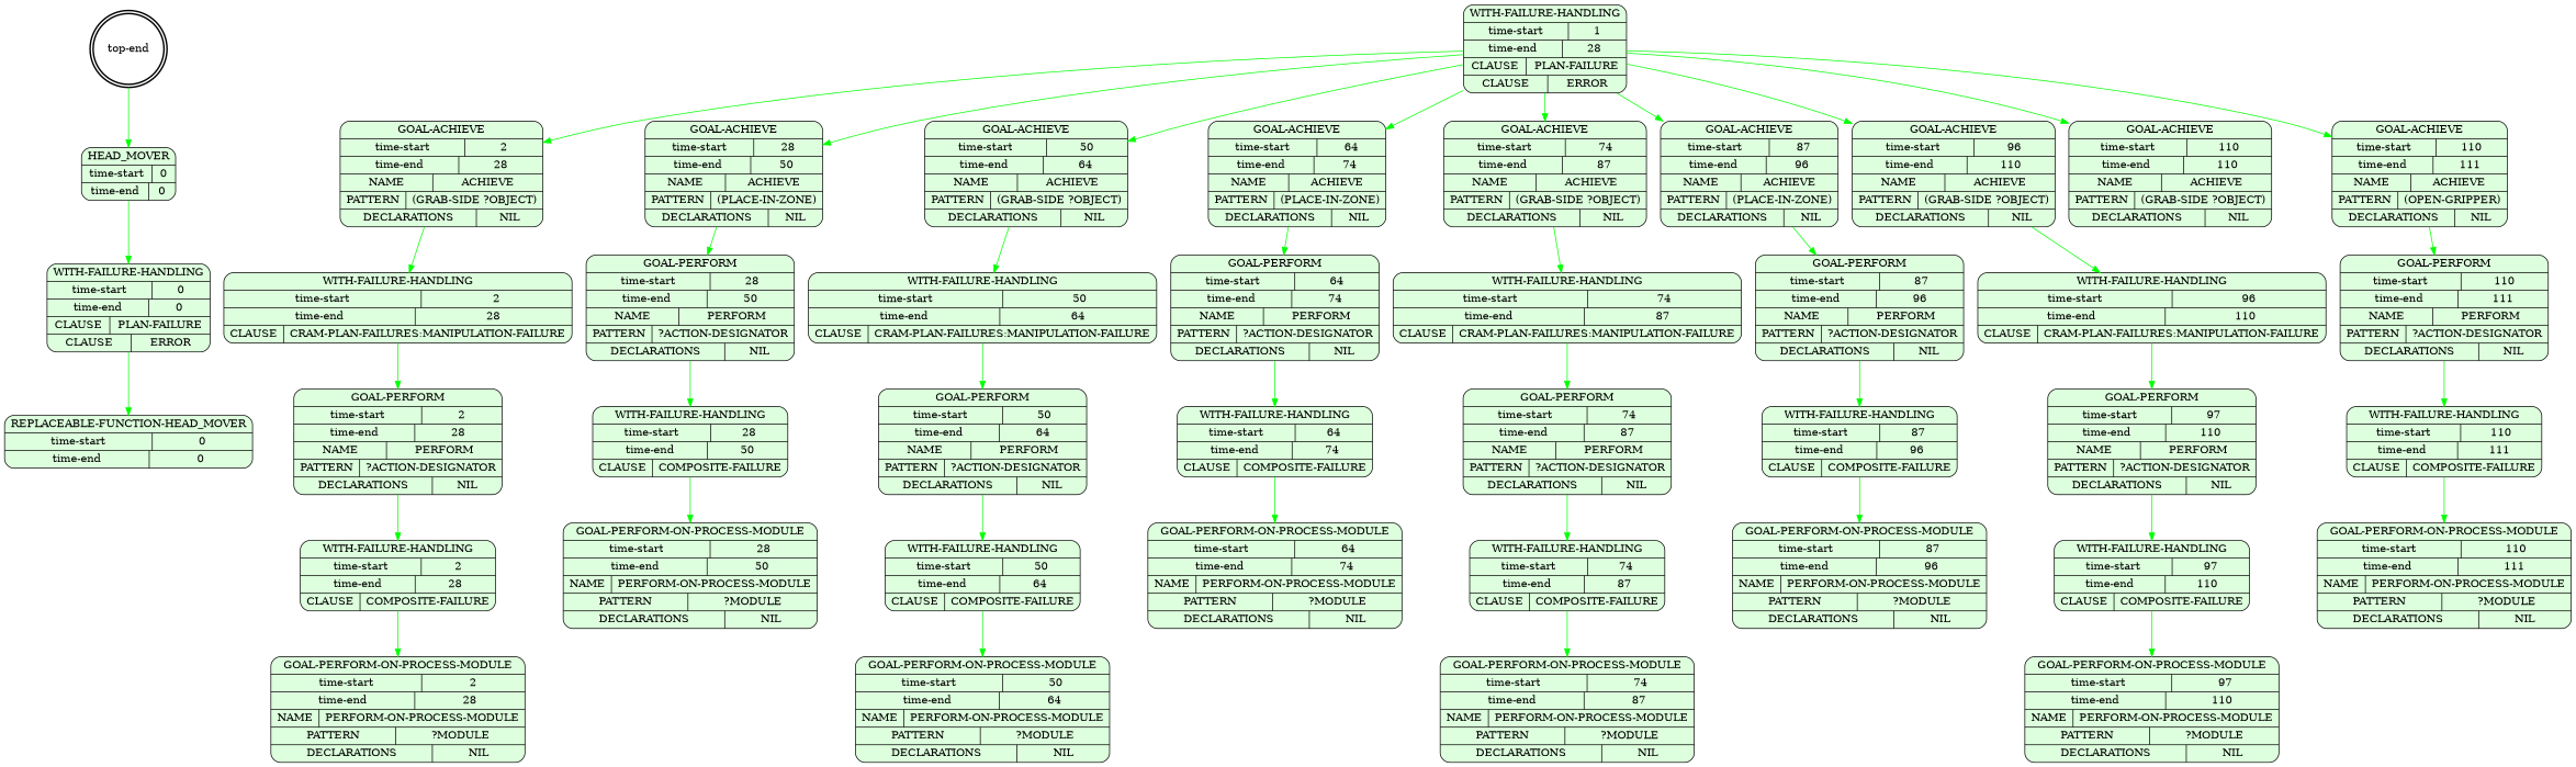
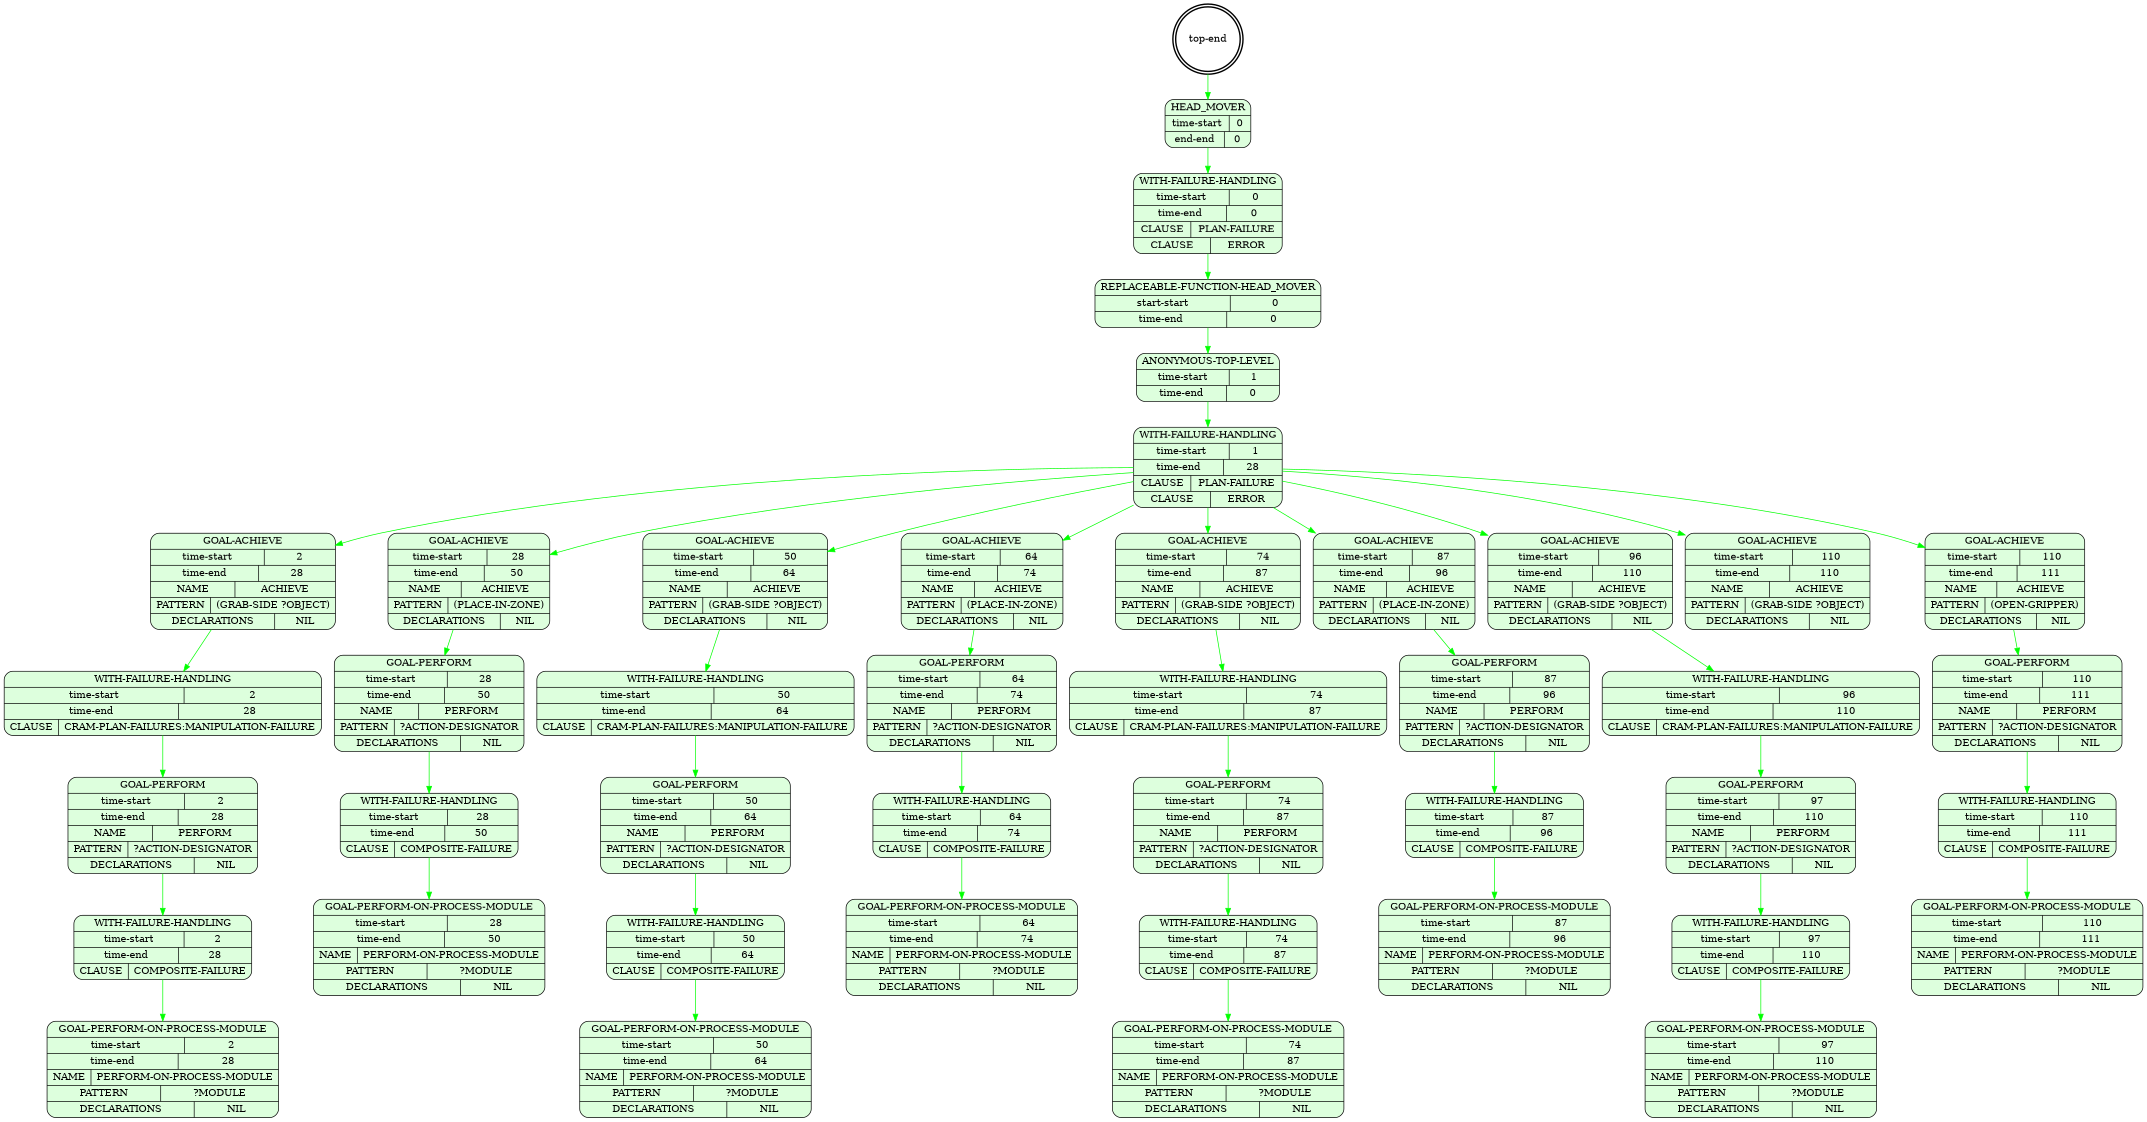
  digraph {
    node [shape=Mrecord style=filled fillcolor="#ddffdd"]
    edge [color=green]
    n1 [label="top-end" shape=doublecircle style=bold fillcolor=""]
-   n2 [label="{HEAD_MOVER|{time-start | 0}|{time-end | 0}}"]
+   n2 [label="{HEAD_MOVER|{time-start | 0}|{end-end | 0}}"]
    n3 [label="{WITH-FAILURE-HANDLING|{time-start | 0}|{time-end | 0}|{CLAUSE | PLAN-FAILURE}|{CLAUSE | ERROR}}"]
-   n4 [label="{REPLACEABLE-FUNCTION-HEAD_MOVER|{time-start | 0}|{time-end | 0}}"]
+   n4 [label="{REPLACEABLE-FUNCTION-HEAD_MOVER|{start-start | 0}|{time-end | 0}}"]
+   n5 [label="{ANONYMOUS-TOP-LEVEL|{time-start | 1}|{time-end | 0}}"]
    n6 [label="{WITH-FAILURE-HANDLING|{time-start | 1}|{time-end | 28}|{CLAUSE | PLAN-FAILURE}|{CLAUSE | ERROR}}"]
    n7 [label="{GOAL-ACHIEVE|{time-start | 2}|{time-end | 28}|{NAME | ACHIEVE}|{PATTERN | (GRAB-SIDE ?OBJECT)}|{DECLARATIONS | NIL}}"]
    n8 [label="{GOAL-ACHIEVE|{time-start | 28}|{time-end | 50}|{NAME | ACHIEVE}|{PATTERN | (PLACE-IN-ZONE)}|{DECLARATIONS | NIL}}"]
    n9 [label="{GOAL-ACHIEVE|{time-start | 50}|{time-end | 64}|{NAME | ACHIEVE}|{PATTERN | (GRAB-SIDE ?OBJECT)}|{DECLARATIONS | NIL}}"]
    n10 [label="{GOAL-ACHIEVE|{time-start | 64}|{time-end | 74}|{NAME | ACHIEVE}|{PATTERN | (PLACE-IN-ZONE)}|{DECLARATIONS | NIL}}"]
    n11 [label="{GOAL-ACHIEVE|{time-start | 74}|{time-end | 87}|{NAME | ACHIEVE}|{PATTERN | (GRAB-SIDE ?OBJECT)}|{DECLARATIONS | NIL}}"]
    n12 [label="{GOAL-ACHIEVE|{time-start | 87}|{time-end | 96}|{NAME | ACHIEVE}|{PATTERN | (PLACE-IN-ZONE)}|{DECLARATIONS | NIL}}"]
    n13 [label="{GOAL-ACHIEVE|{time-start | 96}|{time-end | 110}|{NAME | ACHIEVE}|{PATTERN | (GRAB-SIDE ?OBJECT)}|{DECLARATIONS | NIL}}"]
    n14 [label="{GOAL-ACHIEVE|{time-start | 110}|{time-end | 110}|{NAME | ACHIEVE}|{PATTERN | (GRAB-SIDE ?OBJECT)}|{DECLARATIONS | NIL}}"]
    n15 [label="{GOAL-ACHIEVE|{time-start | 110}|{time-end | 111}|{NAME | ACHIEVE}|{PATTERN | (OPEN-GRIPPER)}|{DECLARATIONS | NIL}}"]
    n16 [label="{WITH-FAILURE-HANDLING|{time-start | 2}|{time-end | 28}|{CLAUSE | CRAM-PLAN-FAILURES:MANIPULATION-FAILURE}}"]
    n17 [label="{GOAL-PERFORM|{time-start | 28}|{time-end | 50}|{NAME | PERFORM}|{PATTERN | ?ACTION-DESIGNATOR}|{DECLARATIONS | NIL}}"]
    n18 [label="{WITH-FAILURE-HANDLING|{time-start | 50}|{time-end | 64}|{CLAUSE | CRAM-PLAN-FAILURES:MANIPULATION-FAILURE}}"]
    n19 [label="{GOAL-PERFORM|{time-start | 64}|{time-end | 74}|{NAME | PERFORM}|{PATTERN | ?ACTION-DESIGNATOR}|{DECLARATIONS | NIL}}"]
    n20 [label="{WITH-FAILURE-HANDLING|{time-start | 74}|{time-end | 87}|{CLAUSE | CRAM-PLAN-FAILURES:MANIPULATION-FAILURE}}"]
    n21 [label="{GOAL-PERFORM|{time-start | 87}|{time-end | 96}|{NAME | PERFORM}|{PATTERN | ?ACTION-DESIGNATOR}|{DECLARATIONS | NIL}}"]
    n22 [label="{WITH-FAILURE-HANDLING|{time-start | 96}|{time-end | 110}|{CLAUSE | CRAM-PLAN-FAILURES:MANIPULATION-FAILURE}}"]
    n23 [label="{GOAL-PERFORM|{time-start | 110}|{time-end | 111}|{NAME | PERFORM}|{PATTERN | ?ACTION-DESIGNATOR}|{DECLARATIONS | NIL}}"]
    n24 [label="{GOAL-PERFORM|{time-start | 2}|{time-end | 28}|{NAME | PERFORM}|{PATTERN | ?ACTION-DESIGNATOR}|{DECLARATIONS | NIL}}"]
    n25 [label="{WITH-FAILURE-HANDLING|{time-start | 2}|{time-end | 28}|{CLAUSE | COMPOSITE-FAILURE}}"]
    n26 [label="{GOAL-PERFORM-ON-PROCESS-MODULE|{time-start | 2}|{time-end | 28}|{NAME | PERFORM-ON-PROCESS-MODULE}|{PATTERN | ?MODULE}|{DECLARATIONS | NIL}}"]
    n27 [label="{WITH-FAILURE-HANDLING|{time-start | 28}|{time-end | 50}|{CLAUSE | COMPOSITE-FAILURE}}"]
    n28 [label="{GOAL-PERFORM-ON-PROCESS-MODULE|{time-start | 28}|{time-end | 50}|{NAME | PERFORM-ON-PROCESS-MODULE}|{PATTERN | ?MODULE}|{DECLARATIONS | NIL}}"]
    n29 [label="{GOAL-PERFORM|{time-start | 50}|{time-end | 64}|{NAME | PERFORM}|{PATTERN | ?ACTION-DESIGNATOR}|{DECLARATIONS | NIL}}"]
    n30 [label="{WITH-FAILURE-HANDLING|{time-start | 50}|{time-end | 64}|{CLAUSE | COMPOSITE-FAILURE}}"]
    n31 [label="{GOAL-PERFORM-ON-PROCESS-MODULE|{time-start | 50}|{time-end | 64}|{NAME | PERFORM-ON-PROCESS-MODULE}|{PATTERN | ?MODULE}|{DECLARATIONS | NIL}}"]
    n32 [label="{WITH-FAILURE-HANDLING|{time-start | 64}|{time-end | 74}|{CLAUSE | COMPOSITE-FAILURE}}"]
    n33 [label="{GOAL-PERFORM-ON-PROCESS-MODULE|{time-start | 64}|{time-end | 74}|{NAME | PERFORM-ON-PROCESS-MODULE}|{PATTERN | ?MODULE}|{DECLARATIONS | NIL}}"]
    n34 [label="{GOAL-PERFORM|{time-start | 74}|{time-end | 87}|{NAME | PERFORM}|{PATTERN | ?ACTION-DESIGNATOR}|{DECLARATIONS | NIL}}"]
    n35 [label="{WITH-FAILURE-HANDLING|{time-start | 74}|{time-end | 87}|{CLAUSE | COMPOSITE-FAILURE}}"]
    n36 [label="{GOAL-PERFORM-ON-PROCESS-MODULE|{time-start | 74}|{time-end | 87}|{NAME | PERFORM-ON-PROCESS-MODULE}|{PATTERN | ?MODULE}|{DECLARATIONS | NIL}}"]
    n37 [label="{WITH-FAILURE-HANDLING|{time-start | 87}|{time-end | 96}|{CLAUSE | COMPOSITE-FAILURE}}"]
    n38 [label="{GOAL-PERFORM-ON-PROCESS-MODULE|{time-start | 87}|{time-end | 96}|{NAME | PERFORM-ON-PROCESS-MODULE}|{PATTERN | ?MODULE}|{DECLARATIONS | NIL}}"]
    n39 [label="{GOAL-PERFORM|{time-start | 97}|{time-end | 110}|{NAME | PERFORM}|{PATTERN | ?ACTION-DESIGNATOR}|{DECLARATIONS | NIL}}"]
    n40 [label="{WITH-FAILURE-HANDLING|{time-start | 97}|{time-end | 110}|{CLAUSE | COMPOSITE-FAILURE}}"]
    n41 [label="{GOAL-PERFORM-ON-PROCESS-MODULE|{time-start | 97}|{time-end | 110}|{NAME | PERFORM-ON-PROCESS-MODULE}|{PATTERN | ?MODULE}|{DECLARATIONS | NIL}}"]
    n42 [label="{WITH-FAILURE-HANDLING|{time-start | 110}|{time-end | 111}|{CLAUSE | COMPOSITE-FAILURE}}"]
    n43 [label="{GOAL-PERFORM-ON-PROCESS-MODULE|{time-start | 110}|{time-end | 111}|{NAME | PERFORM-ON-PROCESS-MODULE}|{PATTERN | ?MODULE}|{DECLARATIONS | NIL}}"]
    n1 -> n2
    n2 -> n3
    n3 -> n4
+   n4 -> n5
+   n5 -> n6
    n6 -> n7
    n6 -> n8
    n6 -> n9
    n6 -> n10
    n6 -> n11
    n6 -> n12
    n6 -> n13
    n6 -> n14
    n6 -> n15
    n7 -> n16
    n8 -> n17
    n9 -> n18
    n10 -> n19
    n11 -> n20
    n12 -> n21
    n13 -> n22
    n15 -> n23
    n16 -> n24
    n17 -> n27
    n18 -> n29
    n19 -> n32
    n20 -> n34
    n21 -> n37
    n22 -> n39
    n23 -> n42
    n24 -> n25
    n25 -> n26
    n27 -> n28
    n29 -> n30
    n30 -> n31
    n32 -> n33
    n34 -> n35
    n35 -> n36
    n37 -> n38
    n39 -> n40
    n40 -> n41
    n42 -> n43
  }
